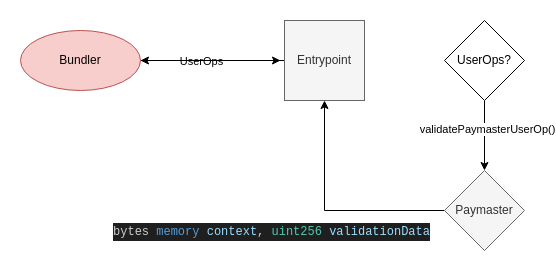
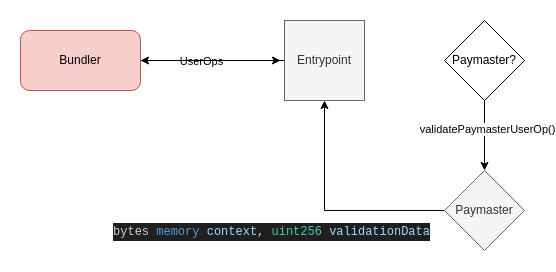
  <mxCell id="0" />
  <mxCell id="1" parent="0" />
  <mxCell id="2" value="" style="edgeStyle=orthogonalEdgeStyle;rounded=0;orthogonalLoop=1;jettySize=auto;html=1;" edge="1" parent="1" source="4"><mxGeometry relative="1" as="geometry"><mxPoint x="280" y="60" as="targetPoint" /></mxGeometry></mxCell>
  <mxCell id="3" value="UserOps" style="edgeLabel;html=1;align=center;verticalAlign=middle;resizable=0;points=[];" vertex="1" connectable="0" parent="2"><mxGeometry x="0.15" y="2" relative="1" as="geometry"><mxPoint x="-20" y="2" as="offset" /></mxGeometry></mxCell>
- <mxCell id="4" value="Bundler" style="ellipse;whiteSpace=wrap;html=1;fillColor=#f8cecc;strokeColor=#b85450;" vertex="1" parent="1"><mxGeometry x="20" y="30" width="120" height="60" as="geometry" /></mxCell>
+ <mxCell id="4" value="Bundler" style="rounded=1;whiteSpace=wrap;html=1;fillColor=#f8cecc;strokeColor=#b85450;" vertex="1" parent="1"><mxGeometry x="20" y="30" width="120" height="60" as="geometry" /></mxCell>
  <mxCell id="5" value="" style="edgeStyle=orthogonalEdgeStyle;rounded=0;orthogonalLoop=1;jettySize=auto;html=1;" edge="1" parent="1" source="6" target="4"><mxGeometry relative="1" as="geometry" /></mxCell>
  <mxCell id="6" value="Entrypoint" style="whiteSpace=wrap;html=1;aspect=fixed;fillColor=#f5f5f5;fontColor=#333333;strokeColor=#666666;" vertex="1" parent="1"><mxGeometry x="284" y="20" width="80" height="80" as="geometry" /></mxCell>
  <mxCell id="7" style="edgeStyle=orthogonalEdgeStyle;rounded=0;orthogonalLoop=1;jettySize=auto;html=1;entryX=0.5;entryY=0;entryDx=0;entryDy=0;" edge="1" parent="1" source="9" target="12"><mxGeometry relative="1" as="geometry" /></mxCell>
  <mxCell id="8" value="validatePaymasterUserOp()" style="edgeLabel;html=1;align=center;verticalAlign=middle;resizable=0;points=[];" vertex="1" connectable="0" parent="7"><mxGeometry x="-0.2" y="2" relative="1" as="geometry"><mxPoint as="offset" /></mxGeometry></mxCell>
- <mxCell id="9" value="UserOps?" style="rhombus;whiteSpace=wrap;html=1;" vertex="1" parent="1"><mxGeometry x="444" y="20" width="80" height="80" as="geometry" /></mxCell>
+ <mxCell id="9" value="Paymaster?" style="rhombus;whiteSpace=wrap;html=1;" vertex="1" parent="1"><mxGeometry x="444" y="20" width="80" height="80" as="geometry" /></mxCell>
  <mxCell id="10" style="edgeStyle=orthogonalEdgeStyle;rounded=0;orthogonalLoop=1;jettySize=auto;html=1;entryX=0.5;entryY=1;entryDx=0;entryDy=0;" edge="1" parent="1" source="12" target="6"><mxGeometry relative="1" as="geometry" /></mxCell>
  <mxCell id="11" value="&lt;div style=&quot;color: rgb(204, 204, 204); background-color: rgb(31, 31, 31); font-family: Menlo, Monaco, &amp;quot;Courier New&amp;quot;, monospace; font-size: 12px; line-height: 18px;&quot;&gt;bytes &lt;span style=&quot;color: #569cd6;&quot;&gt;memory&lt;/span&gt; &lt;span style=&quot;color: #9cdcfe;&quot;&gt;context&lt;/span&gt;, &lt;span style=&quot;color: #4ec9b0;&quot;&gt;uint256&lt;/span&gt; &lt;span style=&quot;color: #9cdcfe;&quot;&gt;validationData&lt;/span&gt;&lt;/div&gt;" style="edgeLabel;html=1;align=center;verticalAlign=middle;resizable=0;points=[];" vertex="1" connectable="0" parent="10"><mxGeometry x="-0.07" relative="1" as="geometry"><mxPoint x="-67" y="20" as="offset" /></mxGeometry></mxCell>
  <mxCell id="12" value="Paymaster" style="rhombus;whiteSpace=wrap;html=1;aspect=fixed;fillColor=#f5f5f5;fontColor=#333333;strokeColor=#666666;" vertex="1" parent="1"><mxGeometry x="444" y="170" width="80" height="80" as="geometry" /></mxCell>
